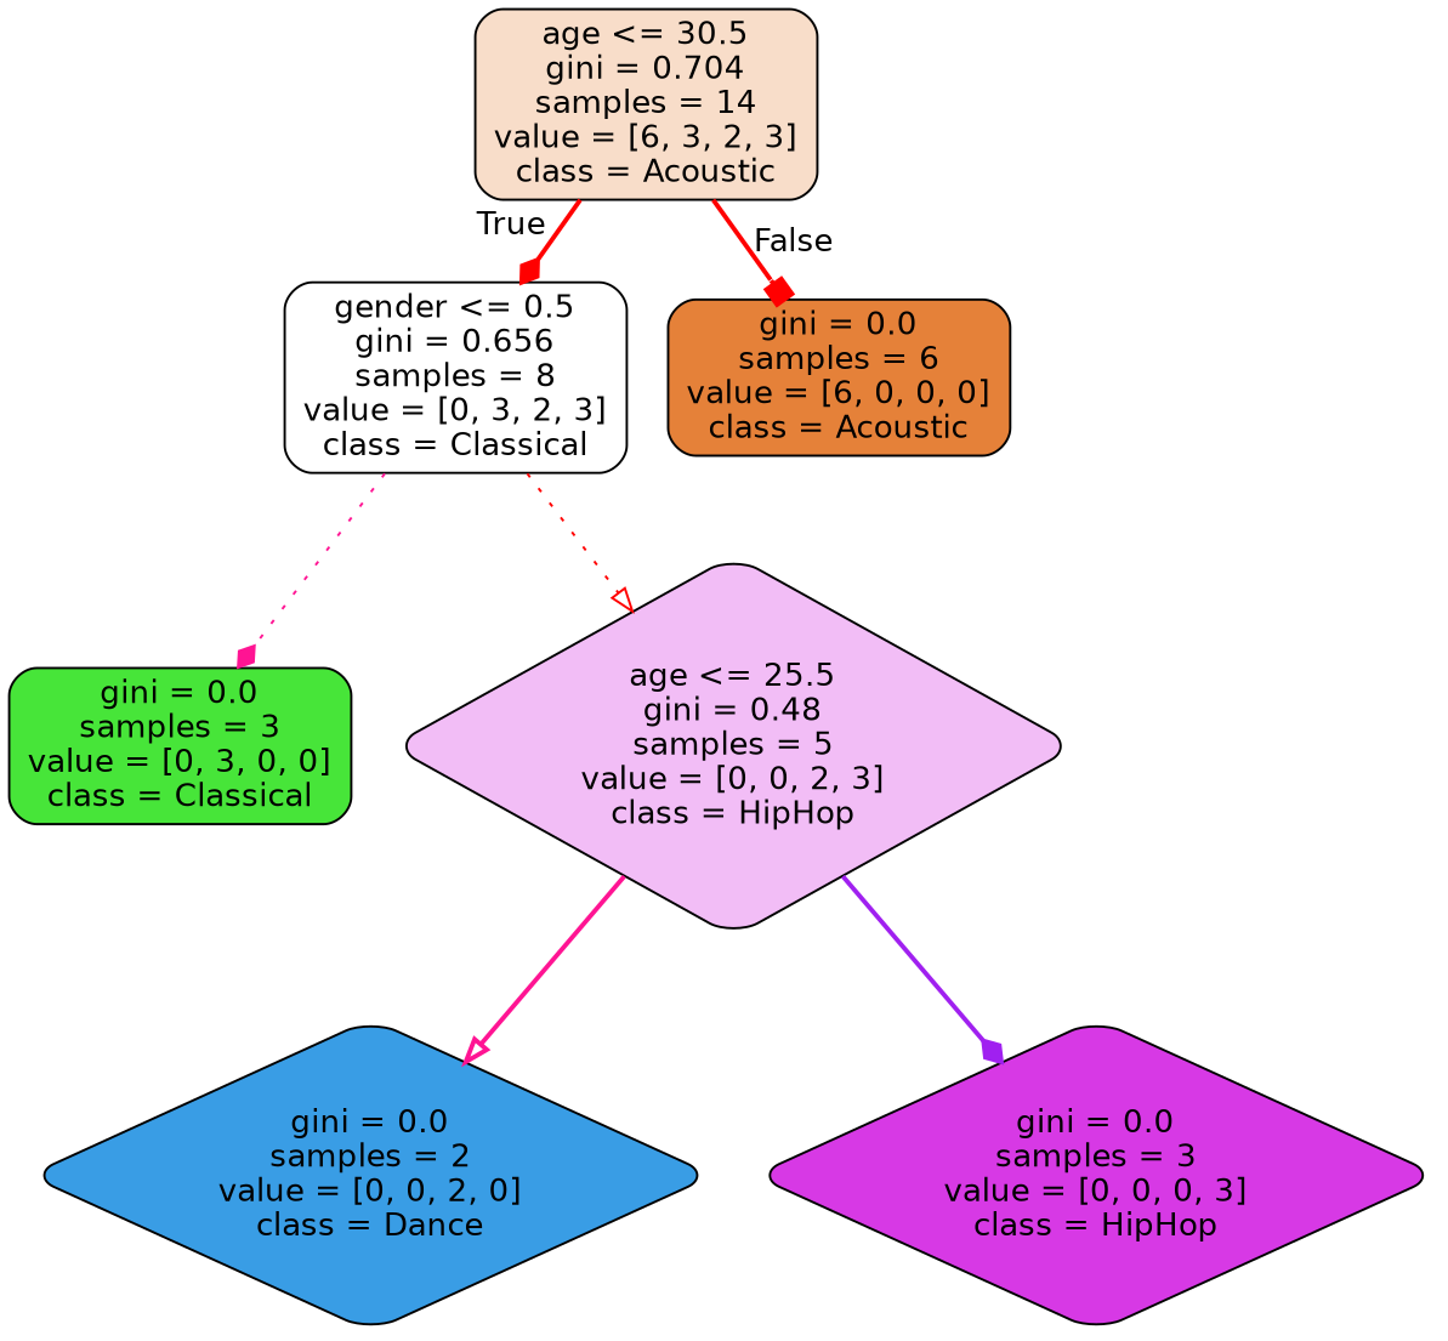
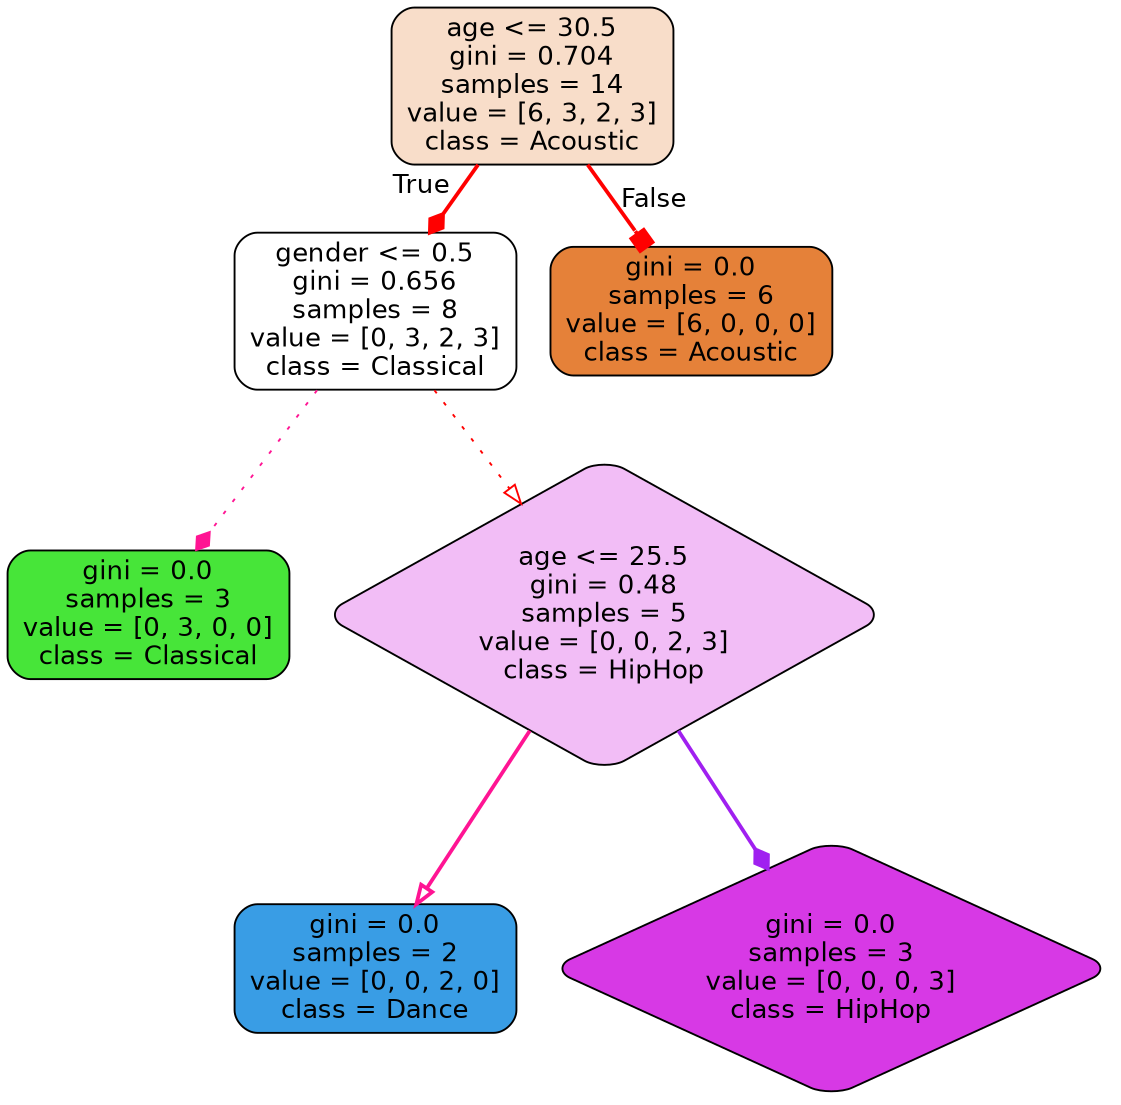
  digraph {
    node [color=black fontname=helvetica shape=box style="filled, rounded"]
    edge [fontname=helvetica color=red style=bold arrowhead=diamond]
    n1 [fillcolor="#f8ddc9" label="age <= 30.5\ngini = 0.704\nsamples = 14\nvalue = [6, 3, 2, 3]\nclass = Acoustic"]
    n2 [fillcolor="#ffffff" label="gender <= 0.5\ngini = 0.656\nsamples = 8\nvalue = [0, 3, 2, 3]\nclass = Classical"]
    n3 [fillcolor="#e58139" label="gini = 0.0\nsamples = 6\nvalue = [6, 0, 0, 0]\nclass = Acoustic"]
    n4 [fillcolor="#47e539" label="gini = 0.0\nsamples = 3\nvalue = [0, 3, 0, 0]\nclass = Classical"]
    n5 [fillcolor="#f2bdf6" label="age <= 25.5\ngini = 0.48\nsamples = 5\nvalue = [0, 0, 2, 3]\nclass = HipHop" shape=diamond]
-   n6 [fillcolor="#399de5" label="gini = 0.0\nsamples = 2\nvalue = [0, 0, 2, 0]\nclass = Dance" shape=diamond]
+   n6 [fillcolor="#399de5" label="gini = 0.0\nsamples = 2\nvalue = [0, 0, 2, 0]\nclass = Dance"]
    n7 [fillcolor="#d739e5" label="gini = 0.0\nsamples = 3\nvalue = [0, 0, 0, 3]\nclass = HipHop" shape=diamond]
    n1 -> n2 [headlabel=True labelangle=45 labeldistance=2.5]
    n1 -> n3 [headlabel=False labelangle=-45 labeldistance=2.5 arrowhead=box]
    n2 -> n4 [color=deeppink style=dotted]
    n2 -> n5 [style=dotted arrowhead=onormal]
    n5 -> n6 [color=deeppink arrowhead=onormal]
    n5 -> n7 [color=purple]
  }
